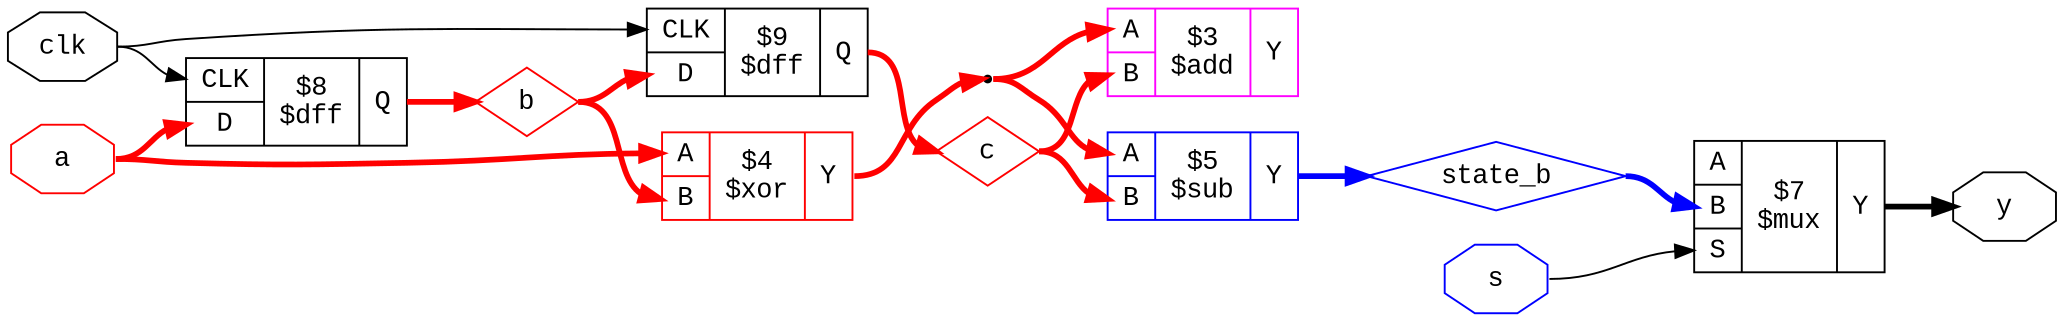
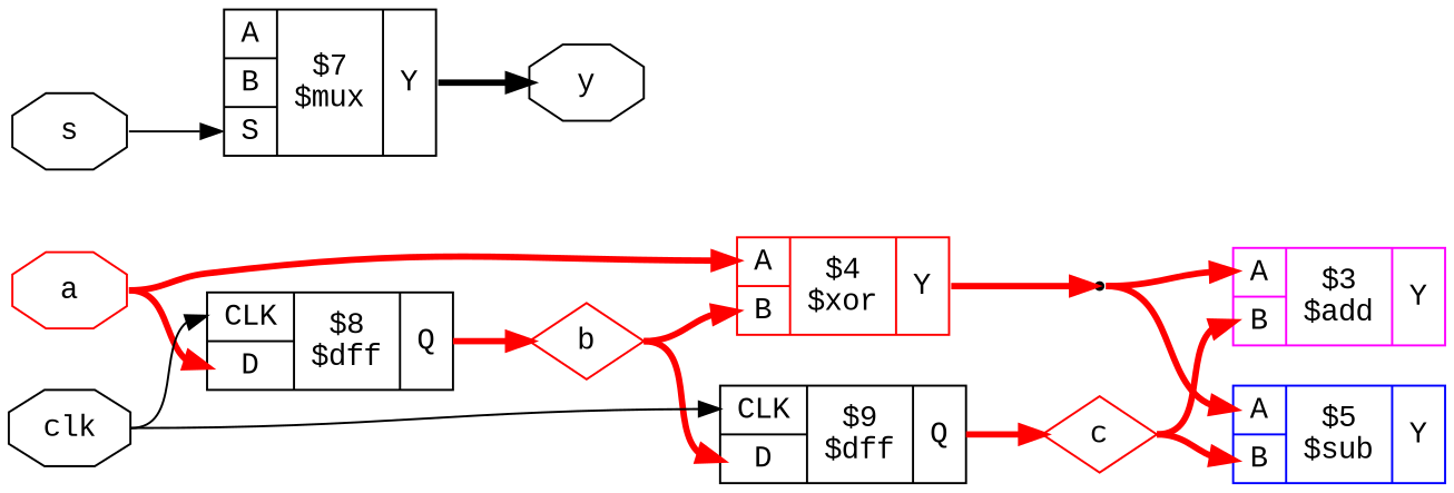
  digraph {
    fontname="Liberation Mono"
    rankdir=LR
    remincross=true
    node [fontname="Liberation Mono" shape=record]
    edge [color=red fontname="Liberation Mono" headport=w style="setlinewidth(3)" tailport=e]
    n2 [color=red fontcolor=black label=a shape=octagon]
    c17 [label="{{<p14> CLK|<p15> D}|$8\n$dff|{<p16> Q}}"]
    c22 [color=red label="{{<p10> A|<p11> B}|$4\n$xor|{<p12> Y}}"]
    n3 [color=red fontcolor=black label=b shape=diamond]
    n1 [shape=point]
    c18 [label="{{<p14> CLK|<p15> D}|$9\n$dff|{<p16> Q}}"]
    n4 [color=red fontcolor=black label=c shape=diamond]
    c13 [color=magenta label="{{<p10> A|<p11> B}|$3\n$add|{<p12> Y}}"]
    c19 [color=blue label="{{<p10> A|<p11> B}|$5\n$sub|{<p12> Y}}"]
-   n8 [color=blue fontcolor=black label=state_b shape=diamond]
    n5 [color=black fontcolor=black label=clk shape=octagon]
-   n6 [color=blue fontcolor=black label=s shape=octagon]
+   n6 [color=black fontcolor=black label=s shape=octagon]
    c21 [label="{{<p10> A|<p11> B|<p20> S}|$7\n$mux|{<p12> Y}}"]
    n9 [color=black fontcolor=black label=y shape=octagon]
    n2 -> c17 [headport="p15:w"]
    n2 -> c22 [headport="p10:w"]
    c17 -> n3 [tailport="p16:e"]
    c22 -> n1 [tailport="p12:e"]
    n3 -> c22 [headport="p11:w"]
    n3 -> c18 [headport="p15:w"]
    n1 -> c13 [headport="p10:w"]
    n1 -> c19 [headport="p10:w"]
    c18 -> n4 [tailport="p16:e"]
    n4 -> c13 [headport="p11:w"]
    n4 -> c19 [headport="p11:w"]
-   c19 -> n8 [color=blue tailport="p12:e"]
-   n8 -> c21 [color=blue headport="p11:w"]
    n5 -> c17 [color=black headport="p14:w" style=""]
    n5 -> c18 [color=black headport="p14:w" style=""]
    n6 -> c21 [color=black headport="p20:w" style=""]
    c21 -> n9 [color=black tailport="p12:e"]
  }
